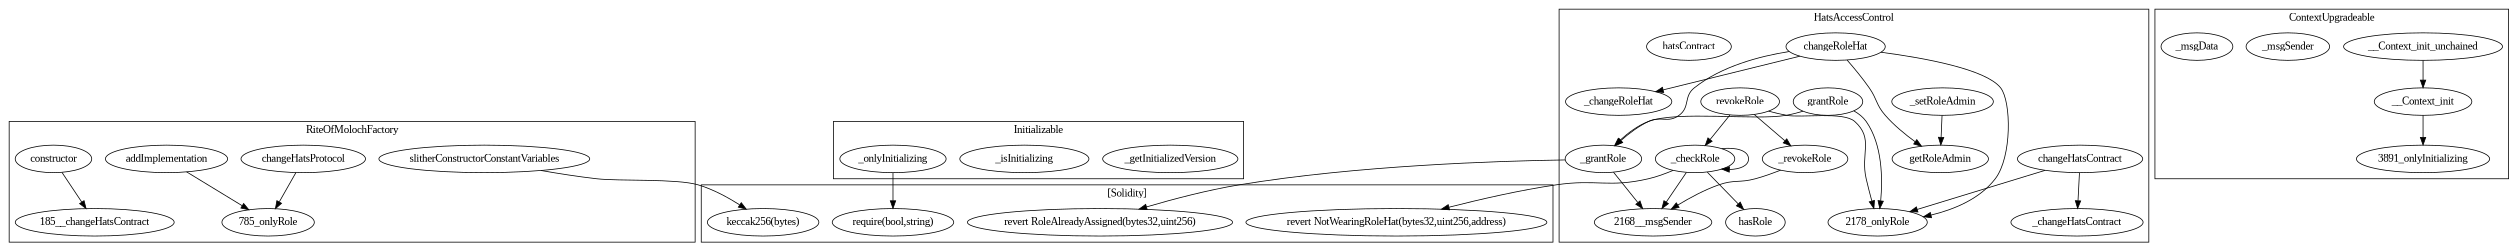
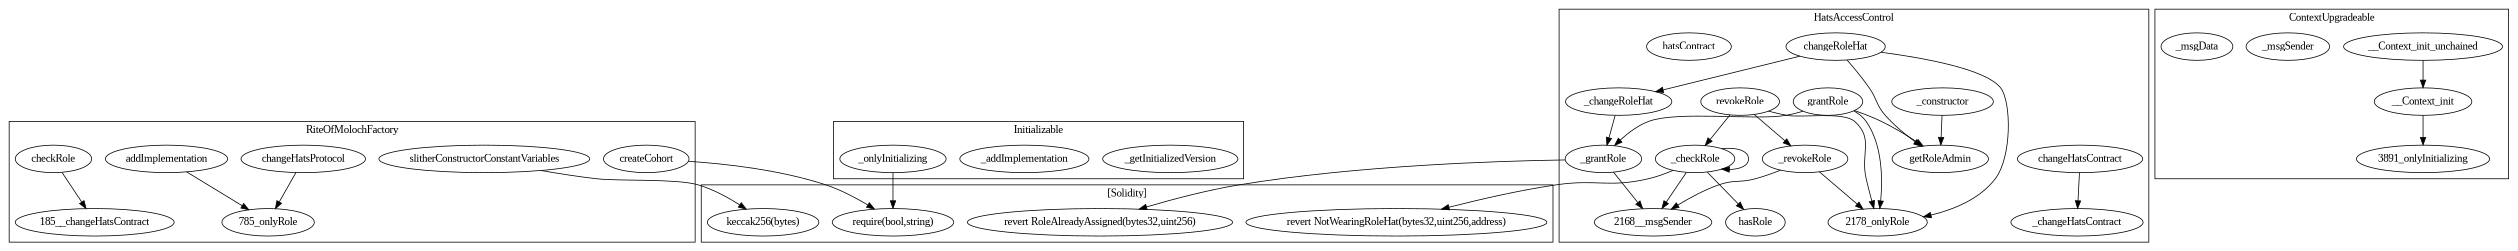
  strict digraph {
    fontname="Liberation Serif"
    node [fontname="Liberation Serif"]
    edge [fontname="Liberation Serif"]
    n1 [label=addImplementation]
    n2 [label="785_onlyRole"]
    n3 [label=changeHatsProtocol]
-   n4 [label=constructor]
+   n4 [label=checkRole]
    "185__changeHatsContract"
    n6 [label=slitherConstructorConstantVariables]
+   n7 [label=createCohort]
    n8 [label=hasRole]
    n9 [label=changeRoleHat]
    n10 [label=getRoleAdmin]
    n11 [label=_changeRoleHat]
    "2178_onlyRole"
    n13 [label=hatsContract]
    n14 [label=_revokeRole]
    n15 [label="2168__msgSender"]
    n16 [label=changeHatsContract]
    n17 [label=_changeHatsContract]
    n18 [label=_grantRole]
    n19 [label=grantRole]
    n20 [label=_checkRole]
-   n21 [label=_setRoleAdmin]
+   n21 [label=_constructor]
    n22 [label=revokeRole]
    n23 [label=__Context_init]
    "3891_onlyInitializing"
    n25 [label=__Context_init_unchained]
    n26 [label=_msgSender]
    n27 [label=_msgData]
    n28 [label=_getInitializedVersion]
-   n29 [label=_isInitializing]
+   n29 [label=_addImplementation]
    n30 [label=_onlyInitializing]
    "keccak256(bytes)"
    "require(bool,string)"
    "revert RoleAlreadyAssigned(bytes32,uint256)"
    "revert NotWearingRoleHat(bytes32,uint256,address)"
    subgraph cluster_1 {
      label=RiteOfMolochFactory
      n1
      n2
      n3
      n4
      "185__changeHatsContract"
      n6
+     n7
    }
    subgraph cluster_2 {
      label=HatsAccessControl
      n8
      n9
      n10
      n11
      "2178_onlyRole"
      n13
      n14
      n15
      n16
      n17
      n18
      n19
      n20
      n21
      n22
    }
    subgraph cluster_3 {
      label=ContextUpgradeable
      n23
      "3891_onlyInitializing"
      n25
      n26
      n27
    }
    subgraph cluster_4 {
      label=Initializable
      n28
      n29
      n30
    }
    subgraph cluster_5 {
      label="[Solidity]"
      "keccak256(bytes)"
      "require(bool,string)"
      "revert RoleAlreadyAssigned(bytes32,uint256)"
      "revert NotWearingRoleHat(bytes32,uint256,address)"
    }
    n1 -> n2
    n3 -> n2
    n4 -> "185__changeHatsContract"
    n6 -> "keccak256(bytes)"
+   n7 -> "require(bool,string)"
    n9 -> n10
    n9 -> n11
    n9 -> "2178_onlyRole"
-   n9 -> n18
+   n11 -> n18
    n14 -> n15
-   n16 -> "2178_onlyRole"
+   n14 -> "2178_onlyRole"
    n16 -> n17
    n18 -> n15
    n18 -> "revert RoleAlreadyAssigned(bytes32,uint256)"
+   n19 -> n10
    n19 -> "2178_onlyRole"
    n19 -> n18
    n20 -> n8
    n20 -> n15
    n20 -> n20
    n20 -> "revert NotWearingRoleHat(bytes32,uint256,address)"
    n21 -> n10
    n22 -> "2178_onlyRole"
    n22 -> n14
    n22 -> n20
    n23 -> "3891_onlyInitializing"
    n25 -> n23
    n30 -> "require(bool,string)"
  }
